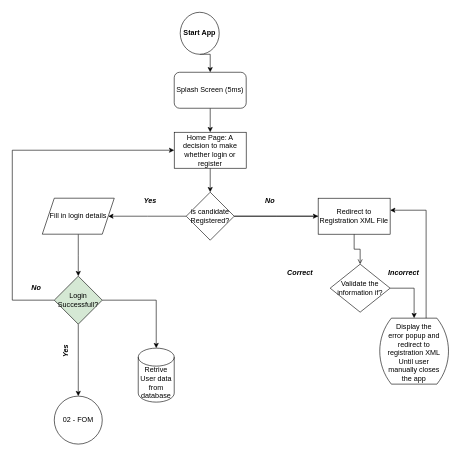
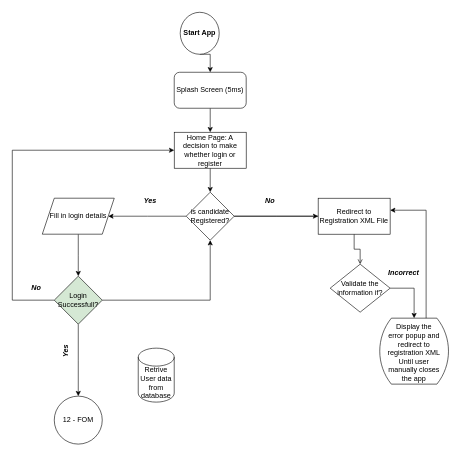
  <mxCell id="0" />
  <mxCell id="1" parent="0" />
  <mxCell id="2" style="edgeStyle=orthogonalEdgeStyle;rounded=0;orthogonalLoop=1;jettySize=auto;html=1;exitX=0.5;exitY=1;exitDx=0;exitDy=0;entryX=0.5;entryY=0;entryDx=0;entryDy=0;" edge="1" parent="1" source="3" target="5"><mxGeometry relative="1" as="geometry" /></mxCell>
  <mxCell id="3" value="Start App" style="ellipse;whiteSpace=wrap;html=1;fontStyle=1" vertex="1" parent="1"><mxGeometry x="300" y="20" width="65" height="70" as="geometry" /></mxCell>
  <mxCell id="4" style="edgeStyle=orthogonalEdgeStyle;rounded=0;orthogonalLoop=1;jettySize=auto;html=1;exitX=0.5;exitY=1;exitDx=0;exitDy=0;entryX=0.5;entryY=0;entryDx=0;entryDy=0;" edge="1" parent="1" source="5" target="7"><mxGeometry relative="1" as="geometry" /></mxCell>
  <mxCell id="5" value="Splash Screen (5ms)" style="whiteSpace=wrap;html=1;rounded=1;" vertex="1" parent="1"><mxGeometry x="290" y="120" width="120" height="60" as="geometry" /></mxCell>
  <mxCell id="6" style="edgeStyle=orthogonalEdgeStyle;rounded=0;orthogonalLoop=1;jettySize=auto;html=1;exitX=0.5;exitY=1;exitDx=0;exitDy=0;entryX=0.5;entryY=0;entryDx=0;entryDy=0;" edge="1" parent="1" source="7" target="10"><mxGeometry relative="1" as="geometry" /></mxCell>
  <mxCell id="7" value="Home Page: A decision to make whether login or register" style="rounded=0;whiteSpace=wrap;html=1;" vertex="1" parent="1"><mxGeometry x="290" y="220" width="120" height="60" as="geometry" /></mxCell>
  <mxCell id="8" style="edgeStyle=orthogonalEdgeStyle;rounded=0;orthogonalLoop=1;jettySize=auto;html=1;exitX=1;exitY=0.5;exitDx=0;exitDy=0;" edge="1" parent="1" source="10"><mxGeometry relative="1" as="geometry"><mxPoint x="530" y="360" as="targetPoint" /></mxGeometry></mxCell>
  <mxCell id="9" style="edgeStyle=orthogonalEdgeStyle;rounded=0;orthogonalLoop=1;jettySize=auto;html=1;exitX=0;exitY=0.5;exitDx=0;exitDy=0;" edge="1" parent="1" source="10"><mxGeometry relative="1" as="geometry"><mxPoint x="180" y="360" as="targetPoint" /></mxGeometry></mxCell>
  <mxCell id="10" value="is candidate Registered?" style="rhombus;whiteSpace=wrap;html=1;" vertex="1" parent="1"><mxGeometry x="310" y="320" width="80" height="80" as="geometry" /></mxCell>
  <mxCell id="11" value="" style="endArrow=none;html=1;rounded=0;" edge="1" parent="1"><mxGeometry width="50" height="50" relative="1" as="geometry"><mxPoint x="390" y="360" as="sourcePoint" /><mxPoint x="530" y="360" as="targetPoint" /></mxGeometry></mxCell>
  <mxCell id="12" value="No" style="text;html=1;strokeColor=none;fillColor=none;align=center;verticalAlign=middle;whiteSpace=wrap;rounded=0;fontStyle=3" vertex="1" parent="1"><mxGeometry x="420" y="320" width="60" height="30" as="geometry" /></mxCell>
  <mxCell id="13" style="edgeStyle=orthogonalEdgeStyle;rounded=0;orthogonalLoop=1;jettySize=auto;html=1;exitX=0.5;exitY=1;exitDx=0;exitDy=0;entryX=0.5;entryY=0;entryDx=0;entryDy=0;endArrow=open;" edge="1" parent="1" source="14" target="16"><mxGeometry relative="1" as="geometry" /></mxCell>
  <mxCell id="14" value="Redirect to Registration XML File" style="rounded=0;whiteSpace=wrap;html=1;" vertex="1" parent="1"><mxGeometry x="530" y="330" width="120" height="60" as="geometry" /></mxCell>
  <mxCell id="15" style="edgeStyle=orthogonalEdgeStyle;rounded=0;orthogonalLoop=1;jettySize=auto;html=1;exitX=1;exitY=0.5;exitDx=0;exitDy=0;entryX=0.5;entryY=0;entryDx=0;entryDy=0;entryPerimeter=0;" edge="1" parent="1" source="16" target="17"><mxGeometry relative="1" as="geometry" /></mxCell>
  <mxCell id="16" value="Validate the information if?" style="rhombus;whiteSpace=wrap;html=1;" vertex="1" parent="1"><mxGeometry x="550" y="440" width="100" height="80" as="geometry" /></mxCell>
  <mxCell id="17" value="" style="html=1;dashed=0;whitespace=wrap;shape=mxgraph.dfd.loop" vertex="1" parent="1"><mxGeometry x="630" y="530" width="120" height="110" as="geometry" /></mxCell>
  <mxCell id="18" value="Display the error popup and redirect to registration XML Until user manually closes the app" style="text;html=1;strokeColor=none;fillColor=none;align=center;verticalAlign=middle;whiteSpace=wrap;rounded=0;" vertex="1" parent="1"><mxGeometry x="645" y="572.5" width="90" height="30" as="geometry" /></mxCell>
  <mxCell id="19" value="" style="endArrow=none;html=1;rounded=0;" edge="1" parent="1"><mxGeometry width="50" height="50" relative="1" as="geometry"><mxPoint x="710" y="530" as="sourcePoint" /><mxPoint x="710" y="350" as="targetPoint" /></mxGeometry></mxCell>
  <mxCell id="20" value="" style="endArrow=classic;html=1;rounded=0;" edge="1" parent="1"><mxGeometry width="50" height="50" relative="1" as="geometry"><mxPoint x="710" y="350" as="sourcePoint" /><mxPoint x="650" y="350" as="targetPoint" /></mxGeometry></mxCell>
- <mxCell id="21" value="&lt;b&gt;Correct&lt;/b&gt;" style="text;html=1;strokeColor=none;fillColor=none;align=center;verticalAlign=middle;whiteSpace=wrap;rounded=0;fontStyle=2" vertex="1" parent="1"><mxGeometry x="470" y="440" width="60" height="30" as="geometry" /></mxCell>
  <mxCell id="22" value="Incorrect" style="text;whiteSpace=wrap;html=1;fontStyle=3" vertex="1" parent="1"><mxGeometry x="645" y="440" width="60" height="30" as="geometry" /></mxCell>
  <mxCell id="23" value="Yes" style="text;html=1;strokeColor=none;fillColor=none;align=center;verticalAlign=middle;whiteSpace=wrap;rounded=0;fontStyle=3" vertex="1" parent="1"><mxGeometry x="220" y="320" width="60" height="30" as="geometry" /></mxCell>
  <mxCell id="24" style="edgeStyle=orthogonalEdgeStyle;rounded=0;orthogonalLoop=1;jettySize=auto;html=1;exitX=0.5;exitY=1;exitDx=0;exitDy=0;" edge="1" parent="1" source="25"><mxGeometry relative="1" as="geometry"><mxPoint x="130" y="460" as="targetPoint" /></mxGeometry></mxCell>
  <mxCell id="25" value="Fill in login details" style="shape=parallelogram;perimeter=parallelogramPerimeter;whiteSpace=wrap;html=1;fixedSize=1;" vertex="1" parent="1"><mxGeometry x="70" y="330" width="120" height="60" as="geometry" /></mxCell>
  <mxCell id="26" style="edgeStyle=orthogonalEdgeStyle;rounded=0;orthogonalLoop=1;jettySize=auto;html=1;exitX=0;exitY=0.5;exitDx=0;exitDy=0;entryX=0;entryY=0.5;entryDx=0;entryDy=0;" edge="1" parent="1" source="29" target="7"><mxGeometry relative="1" as="geometry"><mxPoint x="30" y="240" as="targetPoint" /><Array as="points"><mxPoint x="20" y="500" /><mxPoint x="20" y="250" /></Array></mxGeometry></mxCell>
- <mxCell id="27" style="edgeStyle=orthogonalEdgeStyle;rounded=0;orthogonalLoop=1;jettySize=auto;html=1;exitX=1;exitY=0.5;exitDx=0;exitDy=0;entryX=0.5;entryY=0;entryDx=0;entryDy=0;entryPerimeter=0;" edge="1" parent="1" source="29" target="31"><mxGeometry relative="1" as="geometry" /></mxCell>
+ <mxCell id="27" style="edgeStyle=orthogonalEdgeStyle;rounded=0;orthogonalLoop=1;jettySize=auto;html=1;exitX=1;exitY=0.5;exitDx=0;exitDy=0;" edge="1" parent="1" source="29" target="10"><mxGeometry relative="1" as="geometry" /></mxCell>
  <mxCell id="28" style="edgeStyle=orthogonalEdgeStyle;rounded=0;orthogonalLoop=1;jettySize=auto;html=1;exitX=0.5;exitY=1;exitDx=0;exitDy=0;" edge="1" parent="1" source="29"><mxGeometry relative="1" as="geometry"><mxPoint x="130" y="660" as="targetPoint" /></mxGeometry></mxCell>
  <mxCell id="29" value="Login Successfull?&lt;br&gt;" style="rhombus;whiteSpace=wrap;html=1;fillColor=#d5e8d4;" vertex="1" parent="1"><mxGeometry x="90" y="460" width="80" height="80" as="geometry" /></mxCell>
  <mxCell id="30" value="No" style="text;html=1;strokeColor=none;fillColor=none;align=center;verticalAlign=middle;whiteSpace=wrap;rounded=0;fontStyle=3" vertex="1" parent="1"><mxGeometry x="30" y="465" width="60" height="30" as="geometry" /></mxCell>
  <mxCell id="31" value="Retrive User data from database" style="shape=cylinder3;whiteSpace=wrap;html=1;boundedLbl=1;backgroundOutline=1;size=15;" vertex="1" parent="1"><mxGeometry x="230" y="580" width="60" height="90" as="geometry" /></mxCell>
  <mxCell id="32" value="&lt;b&gt;&lt;i&gt;Yes&lt;/i&gt;&lt;/b&gt;" style="text;html=1;strokeColor=none;fillColor=none;align=center;verticalAlign=middle;whiteSpace=wrap;rounded=0;rotation=-90;" vertex="1" parent="1"><mxGeometry x="80" y="570" width="60" height="30" as="geometry" /></mxCell>
- <mxCell id="33" value="02 - FOM" style="ellipse;whiteSpace=wrap;html=1;aspect=fixed;" vertex="1" parent="1"><mxGeometry x="90" y="660" width="80" height="80" as="geometry" /></mxCell>
+ <mxCell id="33" value="12 - FOM" style="ellipse;whiteSpace=wrap;html=1;aspect=fixed;" vertex="1" parent="1"><mxGeometry x="90" y="660" width="80" height="80" as="geometry" /></mxCell>
